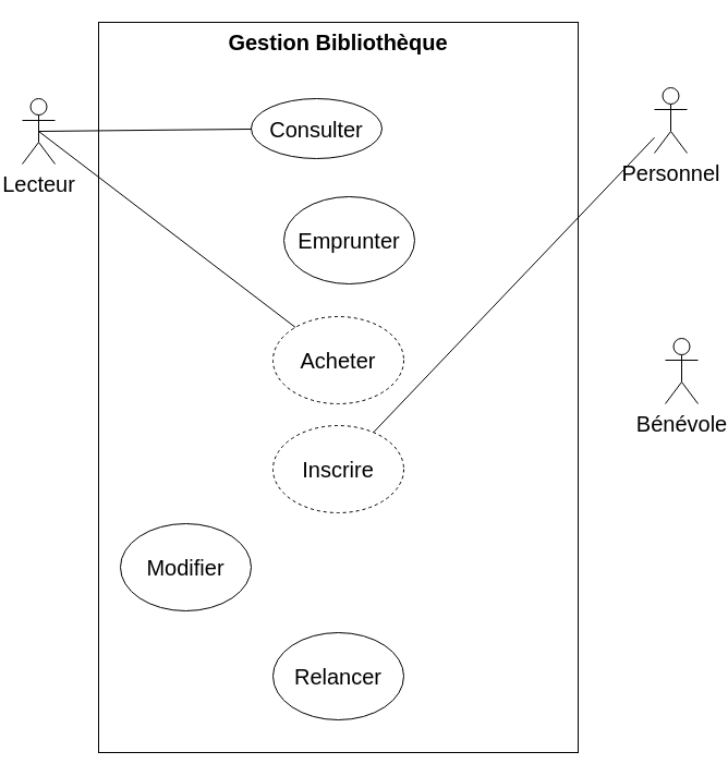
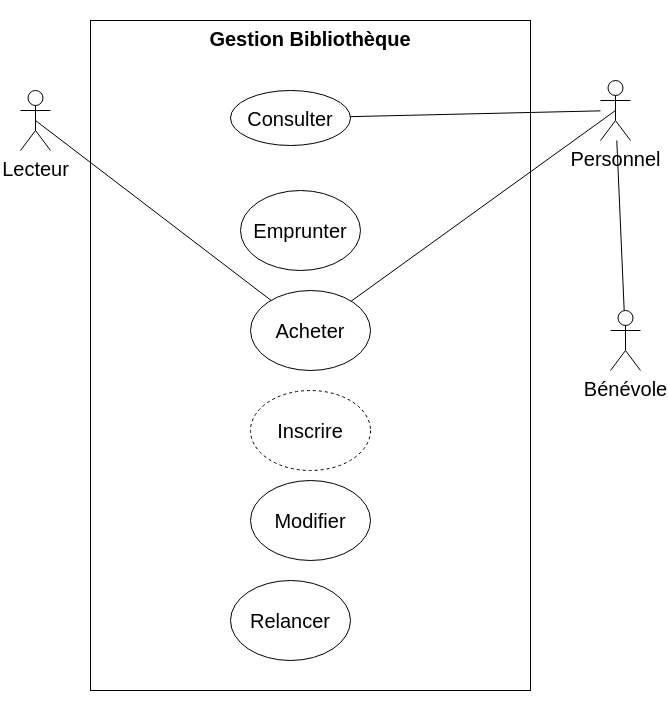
  <mxCell id="0" />
  <mxCell id="1" parent="0" />
  <mxCell id="2" value="Gestion Bibliothèque" style="whiteSpace=wrap;html=1;verticalAlign=top;fontStyle=1;fontSize=20;" vertex="1" parent="1"><mxGeometry x="90" y="20" width="440" height="670" as="geometry" /></mxCell>
  <mxCell id="3" value="Lecteur" style="shape=umlActor;verticalLabelPosition=bottom;verticalAlign=top;html=1;outlineConnect=0;fontSize=20;" vertex="1" parent="1"><mxGeometry x="20" y="90" width="30" height="60" as="geometry" /></mxCell>
  <mxCell id="4" value="Personnel" style="shape=umlActor;verticalLabelPosition=bottom;verticalAlign=top;html=1;outlineConnect=0;fontSize=20;" vertex="1" parent="1"><mxGeometry x="600" y="80" width="30" height="60" as="geometry" /></mxCell>
  <mxCell id="5" value="Bénévole" style="shape=umlActor;verticalLabelPosition=bottom;verticalAlign=top;html=1;outlineConnect=0;fontSize=20;" vertex="1" parent="1"><mxGeometry x="610" y="310" width="30" height="60" as="geometry" /></mxCell>
  <mxCell id="6" value="Consulter" style="ellipse;whiteSpace=wrap;html=1;fontSize=20;" vertex="1" parent="1"><mxGeometry x="230" y="90" width="120" height="55" as="geometry" /></mxCell>
- <mxCell id="7" value="Emprunter" style="ellipse;whiteSpace=wrap;html=1;fontSize=20;" vertex="1" parent="1"><mxGeometry x="260" y="180" width="120" height="80" as="geometry" /></mxCell>
- <mxCell id="8" value="Acheter" style="ellipse;whiteSpace=wrap;html=1;fontSize=20;dashed=1;" vertex="1" parent="1"><mxGeometry x="250" y="290" width="120" height="80" as="geometry" /></mxCell>
+ <mxCell id="7" value="Emprunter" style="ellipse;whiteSpace=wrap;html=1;fontSize=20;" vertex="1" parent="1"><mxGeometry x="240" y="190" width="120" height="80" as="geometry" /></mxCell>
+ <mxCell id="8" value="Acheter" style="ellipse;whiteSpace=wrap;html=1;fontSize=20;" vertex="1" parent="1"><mxGeometry x="250" y="290" width="120" height="80" as="geometry" /></mxCell>
  <mxCell id="9" value="Inscrire" style="ellipse;whiteSpace=wrap;html=1;fontSize=20;dashed=1;" vertex="1" parent="1"><mxGeometry x="250" y="390" width="120" height="80" as="geometry" /></mxCell>
- <mxCell id="10" value="Modifier" style="ellipse;whiteSpace=wrap;html=1;fontSize=20;" vertex="1" parent="1"><mxGeometry x="110" y="480" width="120" height="80" as="geometry" /></mxCell>
- <mxCell id="11" value="Relancer" style="ellipse;whiteSpace=wrap;html=1;fontSize=20;" vertex="1" parent="1"><mxGeometry x="250" y="580" width="120" height="80" as="geometry" /></mxCell>
- <mxCell id="12" value="" style="endArrow=none;html=1;rounded=0;fontSize=20;entryX=0.5;entryY=0.5;entryDx=0;entryDy=0;entryPerimeter=0;" edge="1" parent="1" source="6" target="3"><mxGeometry width="50" height="50" relative="1" as="geometry"><mxPoint x="310" y="320" as="sourcePoint" /><mxPoint x="360" y="270" as="targetPoint" /></mxGeometry></mxCell>
+ <mxCell id="10" value="Modifier" style="ellipse;whiteSpace=wrap;html=1;fontSize=20;" vertex="1" parent="1"><mxGeometry x="250" y="480" width="120" height="80" as="geometry" /></mxCell>
+ <mxCell id="11" value="Relancer" style="ellipse;whiteSpace=wrap;html=1;fontSize=20;" vertex="1" parent="1"><mxGeometry x="230" y="580" width="120" height="80" as="geometry" /></mxCell>
+ <mxCell id="12" value="" style="endArrow=none;html=1;rounded=0;fontSize=20;" edge="1" parent="1" source="6" target="4"><mxGeometry width="50" height="50" relative="1" as="geometry"><mxPoint x="310" y="320" as="sourcePoint" /><mxPoint x="360" y="270" as="targetPoint" /></mxGeometry></mxCell>
  <mxCell id="13" value="" style="endArrow=none;html=1;rounded=0;fontSize=20;exitX=0.5;exitY=0.5;exitDx=0;exitDy=0;exitPerimeter=0;" edge="1" parent="1" source="3" target="8"><mxGeometry width="50" height="50" relative="1" as="geometry"><mxPoint x="310" y="320" as="sourcePoint" /><mxPoint x="360" y="270" as="targetPoint" /></mxGeometry></mxCell>
- <mxCell id="15" value="" style="endArrow=none;html=1;rounded=0;fontSize=20;" edge="1" parent="1" source="4" target="9"><mxGeometry width="50" height="50" relative="1" as="geometry"><mxPoint x="310" y="320" as="sourcePoint" /><mxPoint x="360" y="270" as="targetPoint" /></mxGeometry></mxCell>
+ <mxCell id="14" value="" style="endArrow=none;html=1;rounded=0;fontSize=20;entryX=0.5;entryY=0.5;entryDx=0;entryDy=0;entryPerimeter=0;" edge="1" parent="1" source="8" target="4"><mxGeometry width="50" height="50" relative="1" as="geometry"><mxPoint x="310" y="320" as="sourcePoint" /><mxPoint x="360" y="270" as="targetPoint" /></mxGeometry></mxCell>
+ <mxCell id="15" value="" style="endArrow=none;html=1;rounded=0;fontSize=20;" edge="1" parent="1" source="4" target="5"><mxGeometry width="50" height="50" relative="1" as="geometry"><mxPoint x="310" y="320" as="sourcePoint" /><mxPoint x="360" y="270" as="targetPoint" /></mxGeometry></mxCell>
